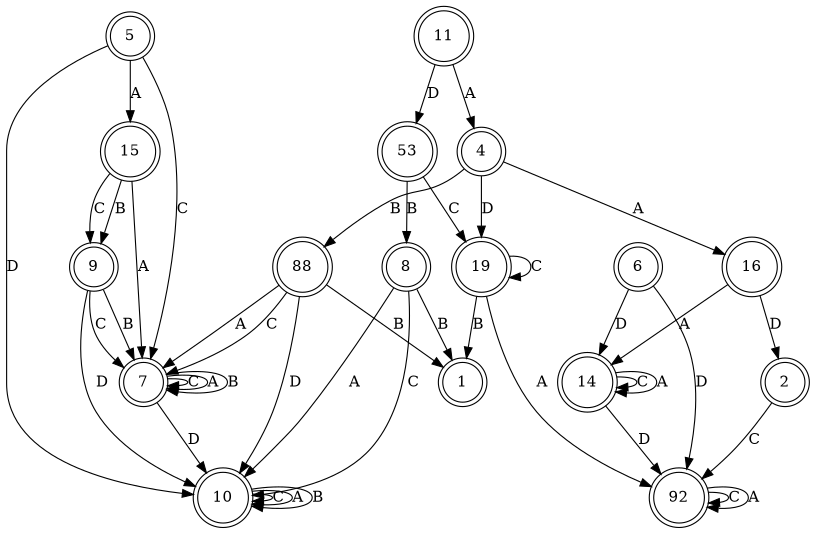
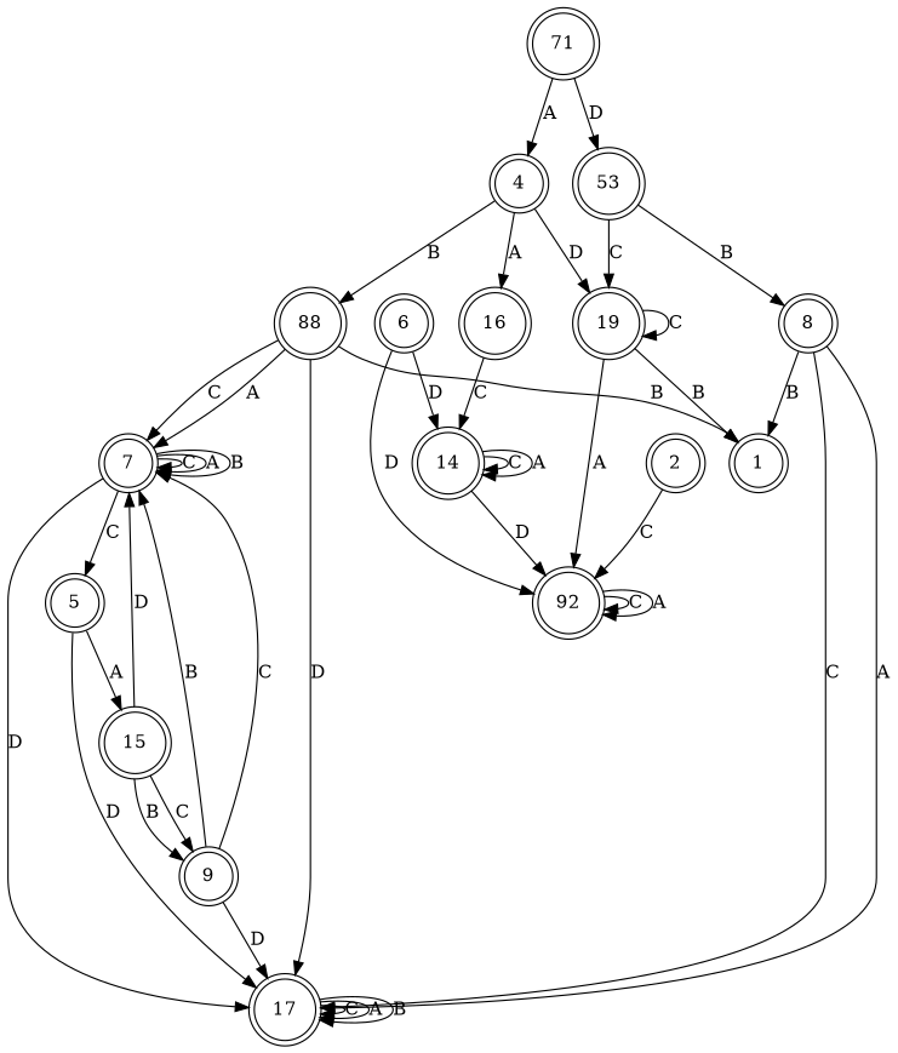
  digraph {
    node [shape=doublecircle]
    n1 [label=1]
    n2 [label=2]
    n3 [label=92]
    n4 [label=4]
    n5 [label=16]
    n6 [label=88]
    n7 [label=19]
    n8 [label=14]
    n9 [label=7]
-   n10 [label=10]
+   n10 [label=17]
    n11 [label=5]
    n12 [label=15]
    n13 [label=9]
    n14 [label=6]
    n15 [label=8]
-   n16 [label=11]
+   n16 [label=71]
    n17 [label=53]
    n2 -> n3 [label=C]
    n3 -> n3 [label=C]
    n3 -> n3 [label=A]
    n4 -> n5 [label=A]
    n4 -> n6 [label=B]
    n4 -> n7 [label=D]
-   n5 -> n2 [label=D]
-   n5 -> n8 [label=A]
+   n5 -> n8 [label=C]
    n6 -> n1 [label=B]
    n6 -> n9 [label=C]
    n6 -> n9 [label=A]
    n6 -> n10 [label=D]
    n7 -> n1 [label=B]
    n7 -> n3 [label=A]
    n7 -> n7 [label=C]
    n8 -> n3 [label=D]
    n8 -> n8 [label=C]
    n8 -> n8 [label=A]
    n9 -> n9 [label=C]
    n9 -> n9 [label=A]
    n9 -> n9 [label=B]
    n9 -> n10 [label=D]
    n10 -> n10 [label=C]
    n10 -> n10 [label=A]
    n10 -> n10 [label=B]
-   n11 -> n9 [label=C]
+   n9 -> n11 [label=C]
    n11 -> n10 [label=D]
    n11 -> n12 [label=A]
-   n12 -> n9 [label=A]
+   n12 -> n9 [label=D]
    n12 -> n13 [label=C]
    n12 -> n13 [label=B]
    n13 -> n9 [label=C]
    n13 -> n9 [label=B]
    n13 -> n10 [label=D]
    n14 -> n3 [label=D]
    n14 -> n8 [label=D]
    n15 -> n1 [label=B]
    n15 -> n10 [label=C]
    n15 -> n10 [label=A]
    n16 -> n4 [label=A]
    n16 -> n17 [label=D]
    n17 -> n7 [label=C]
    n17 -> n15 [label=B]
  }
